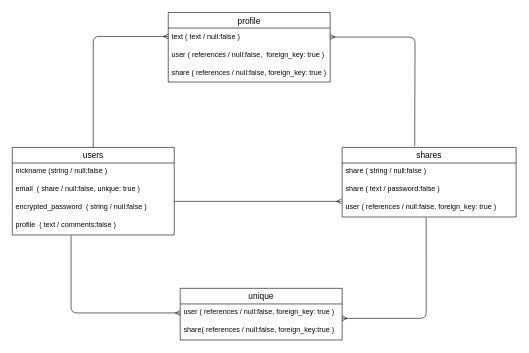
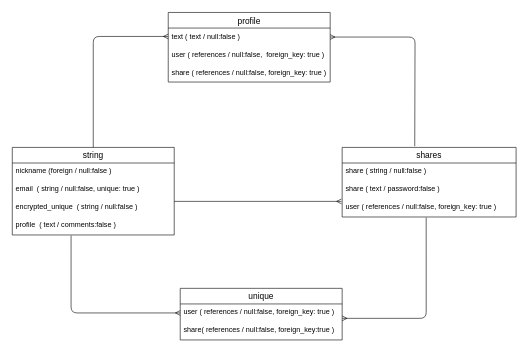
  <mxCell id="0" />
  <mxCell id="1" parent="0" />
- <mxCell id="2" value="users" style="swimlane;fontStyle=0;childLayout=stackLayout;horizontal=1;startSize=26;horizontalStack=0;resizeParent=1;resizeParentMax=0;resizeLast=0;collapsible=1;marginBottom=0;align=center;fontSize=14;" parent="1" vertex="1"><mxGeometry x="20" y="245" width="270" height="146" as="geometry" /></mxCell>
- <mxCell id="3" value="nickname (string / null:false )" style="text;strokeColor=none;fillColor=none;spacingLeft=4;spacingRight=4;overflow=hidden;rotatable=0;points=[[0,0.5],[1,0.5]];portConstraint=eastwest;fontSize=12;" parent="2" vertex="1"><mxGeometry y="26" width="270" height="30" as="geometry" /></mxCell>
- <mxCell id="4" value="email  ( share / null:false, unique: true )" style="text;strokeColor=none;fillColor=none;spacingLeft=4;spacingRight=4;overflow=hidden;rotatable=0;points=[[0,0.5],[1,0.5]];portConstraint=eastwest;fontSize=12;" parent="2" vertex="1"><mxGeometry y="56" width="270" height="30" as="geometry" /></mxCell>
- <mxCell id="5" value="encrypted_password  ( string / null:false )" style="text;strokeColor=none;fillColor=none;spacingLeft=4;spacingRight=4;overflow=hidden;rotatable=0;points=[[0,0.5],[1,0.5]];portConstraint=eastwest;fontSize=12;" parent="2" vertex="1"><mxGeometry y="86" width="270" height="30" as="geometry" /></mxCell>
+ <mxCell id="2" value="string" style="swimlane;fontStyle=0;childLayout=stackLayout;horizontal=1;startSize=26;horizontalStack=0;resizeParent=1;resizeParentMax=0;resizeLast=0;collapsible=1;marginBottom=0;align=center;fontSize=14;" parent="1" vertex="1"><mxGeometry x="20" y="245" width="270" height="146" as="geometry" /></mxCell>
+ <mxCell id="3" value="nickname (foreign / null:false )" style="text;strokeColor=none;fillColor=none;spacingLeft=4;spacingRight=4;overflow=hidden;rotatable=0;points=[[0,0.5],[1,0.5]];portConstraint=eastwest;fontSize=12;" parent="2" vertex="1"><mxGeometry y="26" width="270" height="30" as="geometry" /></mxCell>
+ <mxCell id="4" value="email  ( string / null:false, unique: true )" style="text;strokeColor=none;fillColor=none;spacingLeft=4;spacingRight=4;overflow=hidden;rotatable=0;points=[[0,0.5],[1,0.5]];portConstraint=eastwest;fontSize=12;" parent="2" vertex="1"><mxGeometry y="56" width="270" height="30" as="geometry" /></mxCell>
+ <mxCell id="5" value="encrypted_unique  ( string / null:false )" style="text;strokeColor=none;fillColor=none;spacingLeft=4;spacingRight=4;overflow=hidden;rotatable=0;points=[[0,0.5],[1,0.5]];portConstraint=eastwest;fontSize=12;" parent="2" vertex="1"><mxGeometry y="86" width="270" height="30" as="geometry" /></mxCell>
  <mxCell id="6" value="profile  ( text / comments:false )" style="text;strokeColor=none;fillColor=none;spacingLeft=4;spacingRight=4;overflow=hidden;rotatable=0;points=[[0,0.5],[1,0.5]];portConstraint=eastwest;fontSize=12;" parent="2" vertex="1"><mxGeometry y="116" width="270" height="30" as="geometry" /></mxCell>
  <mxCell id="7" value="shares" style="swimlane;fontStyle=0;childLayout=stackLayout;horizontal=1;startSize=26;horizontalStack=0;resizeParent=1;resizeParentMax=0;resizeLast=0;collapsible=1;marginBottom=0;align=center;fontSize=14;" parent="1" vertex="1"><mxGeometry x="570" y="245" width="290" height="116" as="geometry" /></mxCell>
  <mxCell id="8" value="share ( string / null:false )" style="text;strokeColor=none;fillColor=none;spacingLeft=4;spacingRight=4;overflow=hidden;rotatable=0;points=[[0,0.5],[1,0.5]];portConstraint=eastwest;fontSize=12;" parent="7" vertex="1"><mxGeometry y="26" width="290" height="30" as="geometry" /></mxCell>
  <mxCell id="9" value="share ( text / password:false )" style="text;strokeColor=none;fillColor=none;spacingLeft=4;spacingRight=4;overflow=hidden;rotatable=0;points=[[0,0.5],[1,0.5]];portConstraint=eastwest;fontSize=12;" parent="7" vertex="1"><mxGeometry y="56" width="290" height="30" as="geometry" /></mxCell>
  <mxCell id="10" value="user ( references / null:false, foreign_key: true ) " style="text;strokeColor=none;fillColor=none;spacingLeft=4;spacingRight=4;overflow=hidden;rotatable=0;points=[[0,0.5],[1,0.5]];portConstraint=eastwest;fontSize=12;" parent="7" vertex="1"><mxGeometry y="86" width="290" height="30" as="geometry" /></mxCell>
  <mxCell id="11" value="" style="edgeStyle=orthogonalEdgeStyle;fontSize=12;html=1;endArrow=ERmany;entryX=0.483;entryY=1.033;entryDx=0;entryDy=0;entryPerimeter=0;exitX=0.483;exitY=1.033;exitDx=0;exitDy=0;exitPerimeter=0;" parent="7" source="10" edge="1"><mxGeometry width="100" height="100" relative="1" as="geometry"><mxPoint x="100" y="185" as="sourcePoint" /><mxPoint y="285" as="targetPoint" /><Array as="points"><mxPoint x="140" y="285" /></Array></mxGeometry></mxCell>
  <mxCell id="12" value="profile" style="swimlane;fontStyle=0;childLayout=stackLayout;horizontal=1;startSize=26;horizontalStack=0;resizeParent=1;resizeParentMax=0;resizeLast=0;collapsible=1;marginBottom=0;align=center;fontSize=14;" parent="1" vertex="1"><mxGeometry x="280" y="20" width="270" height="116" as="geometry" /></mxCell>
  <mxCell id="13" value="text ( text / null:false )" style="text;strokeColor=none;fillColor=none;spacingLeft=4;spacingRight=4;overflow=hidden;rotatable=0;points=[[0,0.5],[1,0.5]];portConstraint=eastwest;fontSize=12;" parent="12" vertex="1"><mxGeometry y="26" width="270" height="30" as="geometry" /></mxCell>
  <mxCell id="14" value="user ( references / null:false,  foreign_key: true )" style="text;strokeColor=none;fillColor=none;spacingLeft=4;spacingRight=4;overflow=hidden;rotatable=0;points=[[0,0.5],[1,0.5]];portConstraint=eastwest;fontSize=12;" parent="12" vertex="1"><mxGeometry y="56" width="270" height="30" as="geometry" /></mxCell>
  <mxCell id="15" value="share ( references / null:false, foreign_key: true )" style="text;strokeColor=none;fillColor=none;spacingLeft=4;spacingRight=4;overflow=hidden;rotatable=0;points=[[0,0.5],[1,0.5]];portConstraint=eastwest;fontSize=12;" parent="12" vertex="1"><mxGeometry y="86" width="270" height="30" as="geometry" /></mxCell>
  <mxCell id="16" value="" style="fontSize=12;html=1;endArrow=ERmany;entryX=-0.004;entryY=1.133;entryDx=0;entryDy=0;entryPerimeter=0;" parent="1" target="9" edge="1"><mxGeometry width="100" height="100" relative="1" as="geometry"><mxPoint x="290" y="335" as="sourcePoint" /><mxPoint x="400" y="0" as="targetPoint" /></mxGeometry></mxCell>
  <mxCell id="17" value="" style="fontSize=12;html=1;endArrow=ERmany;edgeStyle=orthogonalEdgeStyle;exitX=0.5;exitY=0;exitDx=0;exitDy=0;" parent="1" source="2" edge="1"><mxGeometry width="100" height="100" relative="1" as="geometry"><mxPoint x="155" y="220" as="sourcePoint" /><mxPoint x="280" y="60" as="targetPoint" /><Array as="points"><mxPoint x="155" y="60" /></Array></mxGeometry></mxCell>
  <mxCell id="18" value="" style="edgeStyle=orthogonalEdgeStyle;fontSize=12;html=1;endArrow=ERmany;entryX=1;entryY=0.5;entryDx=0;entryDy=0;" parent="1" target="13" edge="1"><mxGeometry width="100" height="100" relative="1" as="geometry"><mxPoint x="691" y="243" as="sourcePoint" /><mxPoint x="620" y="70" as="targetPoint" /></mxGeometry></mxCell>
  <mxCell id="19" value="unique" style="swimlane;fontStyle=0;childLayout=stackLayout;horizontal=1;startSize=26;horizontalStack=0;resizeParent=1;resizeParentMax=0;resizeLast=0;collapsible=1;marginBottom=0;align=center;fontSize=14;" parent="1" vertex="1"><mxGeometry x="300" y="480" width="270" height="86" as="geometry" /></mxCell>
  <mxCell id="20" value="user ( references / null:false, foreign_key: true )" style="text;strokeColor=none;fillColor=none;spacingLeft=4;spacingRight=4;overflow=hidden;rotatable=0;points=[[0,0.5],[1,0.5]];portConstraint=eastwest;fontSize=12;" parent="19" vertex="1"><mxGeometry y="26" width="270" height="30" as="geometry" /></mxCell>
  <mxCell id="21" value="share( references / null:false, foreign_key:true )" style="text;strokeColor=none;fillColor=none;spacingLeft=4;spacingRight=4;overflow=hidden;rotatable=0;points=[[0,0.5],[1,0.5]];portConstraint=eastwest;fontSize=12;" parent="19" vertex="1"><mxGeometry y="56" width="270" height="30" as="geometry" /></mxCell>
  <mxCell id="22" value="" style="edgeStyle=orthogonalEdgeStyle;fontSize=12;html=1;endArrow=ERmany;entryX=0;entryY=0.5;entryDx=0;entryDy=0;exitX=0.363;exitY=1.033;exitDx=0;exitDy=0;exitPerimeter=0;" parent="1" source="6" target="20" edge="1"><mxGeometry width="100" height="100" relative="1" as="geometry"><mxPoint x="90" y="520" as="sourcePoint" /><mxPoint x="190" y="420" as="targetPoint" /></mxGeometry></mxCell>
